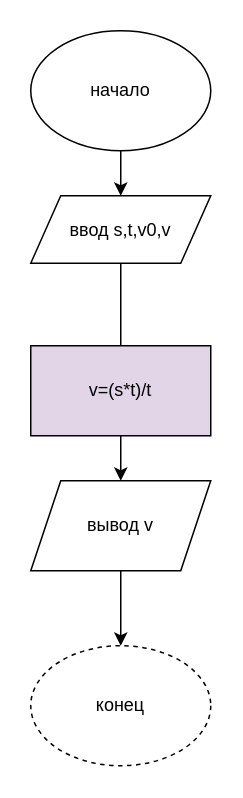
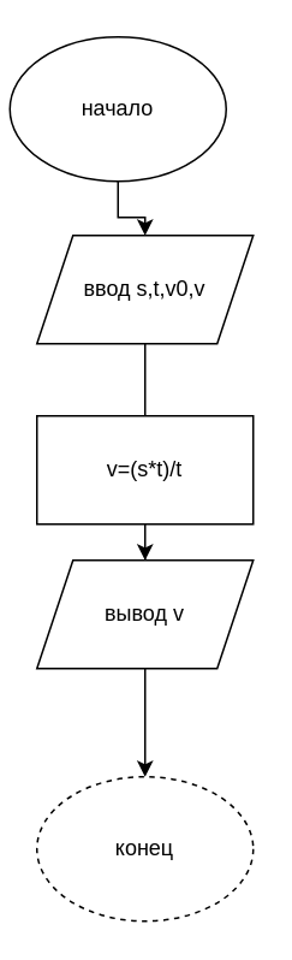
  <mxCell id="0" />
  <mxCell id="1" parent="0" />
  <mxCell id="2" value="конец" style="ellipse;whiteSpace=wrap;html=1;dashed=1;" vertex="1" parent="1"><mxGeometry x="20" y="430" width="120" height="80" as="geometry" /></mxCell>
  <mxCell id="3" value="" style="edgeStyle=orthogonalEdgeStyle;rounded=0;orthogonalLoop=1;jettySize=auto;html=1;entryX=0.5;entryY=0;entryDx=0;entryDy=0;" edge="1" parent="1" source="4" target="6"><mxGeometry relative="1" as="geometry"><mxPoint x="80" y="190" as="targetPoint" /></mxGeometry></mxCell>
- <mxCell id="4" value="начало" style="ellipse;whiteSpace=wrap;html=1;" vertex="1" parent="1"><mxGeometry x="20" y="20" width="120" height="80" as="geometry" /></mxCell>
+ <mxCell id="4" value="начало" style="ellipse;whiteSpace=wrap;html=1;" vertex="1" parent="1"><mxGeometry x="5" y="20" width="120" height="80" as="geometry" /></mxCell>
  <mxCell id="5" value="" style="edgeStyle=orthogonalEdgeStyle;rounded=0;orthogonalLoop=1;jettySize=auto;html=1;endArrow=none;" edge="1" parent="1" source="6" target="8"><mxGeometry relative="1" as="geometry" /></mxCell>
- <mxCell id="6" value="ввод s,t,v0,v" style="shape=parallelogram;perimeter=parallelogramPerimeter;whiteSpace=wrap;html=1;fixedSize=1;" vertex="1" parent="1"><mxGeometry x="20" y="130" width="120" height="45" as="geometry" /></mxCell>
+ <mxCell id="6" value="ввод s,t,v0,v" style="shape=parallelogram;perimeter=parallelogramPerimeter;whiteSpace=wrap;html=1;fixedSize=1;" vertex="1" parent="1"><mxGeometry x="20" y="130" width="120" height="60" as="geometry" /></mxCell>
  <mxCell id="7" value="" style="edgeStyle=orthogonalEdgeStyle;rounded=0;orthogonalLoop=1;jettySize=auto;html=1;" edge="1" parent="1" source="8" target="10"><mxGeometry relative="1" as="geometry" /></mxCell>
- <mxCell id="8" value="v=(s*t)/t" style="rounded=0;whiteSpace=wrap;html=1;fillColor=#e1d5e7;" vertex="1" parent="1"><mxGeometry x="20" y="230" width="120" height="60" as="geometry" /></mxCell>
+ <mxCell id="8" value="v=(s*t)/t" style="rounded=0;whiteSpace=wrap;html=1;" vertex="1" parent="1"><mxGeometry x="20" y="230" width="120" height="60" as="geometry" /></mxCell>
  <mxCell id="9" value="" style="edgeStyle=orthogonalEdgeStyle;rounded=0;orthogonalLoop=1;jettySize=auto;html=1;" edge="1" parent="1" source="10" target="2"><mxGeometry relative="1" as="geometry" /></mxCell>
- <mxCell id="10" value="вывод v" style="shape=parallelogram;perimeter=parallelogramPerimeter;whiteSpace=wrap;html=1;fixedSize=1;" vertex="1" parent="1"><mxGeometry x="20" y="320" width="120" height="60" as="geometry" /></mxCell>
+ <mxCell id="10" value="вывод v" style="shape=parallelogram;perimeter=parallelogramPerimeter;whiteSpace=wrap;html=1;fixedSize=1;" vertex="1" parent="1"><mxGeometry x="20" y="310" width="120" height="60" as="geometry" /></mxCell>
